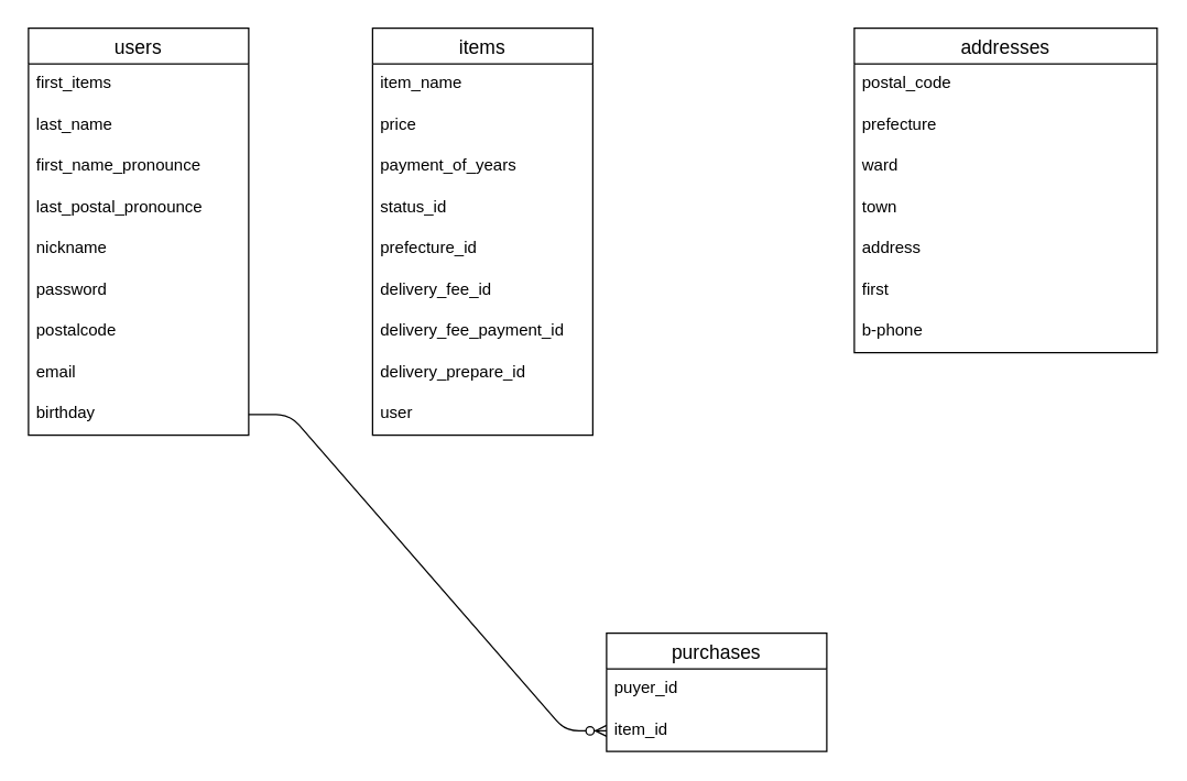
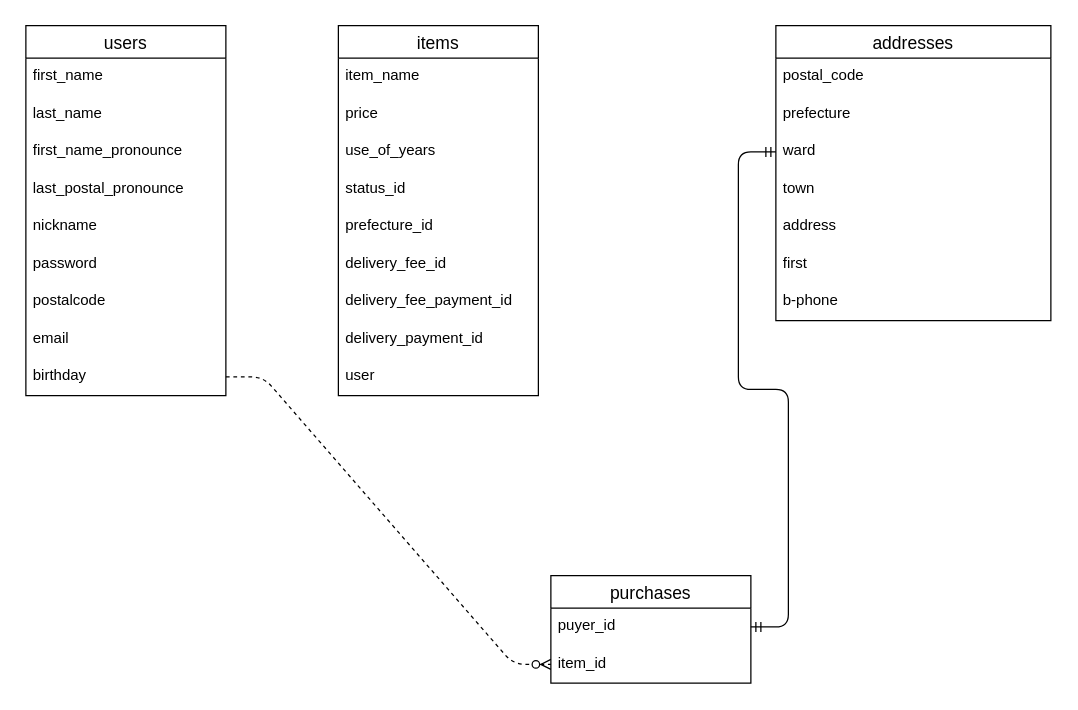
  <mxCell id="0" />
  <mxCell id="1" parent="0" />
  <mxCell id="2" value="users" style="swimlane;fontStyle=0;childLayout=stackLayout;horizontal=1;startSize=26;horizontalStack=0;resizeParent=1;resizeParentMax=0;resizeLast=0;collapsible=1;marginBottom=0;align=center;fontSize=14;" parent="1" vertex="1"><mxGeometry x="20" y="20" width="160" height="296" as="geometry" /></mxCell>
- <mxCell id="3" value="first_items" style="text;strokeColor=none;fillColor=none;spacingLeft=4;spacingRight=4;overflow=hidden;rotatable=0;points=[[0,0.5],[1,0.5]];portConstraint=eastwest;fontSize=12;" parent="2" vertex="1"><mxGeometry y="26" width="160" height="30" as="geometry" /></mxCell>
+ <mxCell id="3" value="first_name" style="text;strokeColor=none;fillColor=none;spacingLeft=4;spacingRight=4;overflow=hidden;rotatable=0;points=[[0,0.5],[1,0.5]];portConstraint=eastwest;fontSize=12;" parent="2" vertex="1"><mxGeometry y="26" width="160" height="30" as="geometry" /></mxCell>
  <mxCell id="4" value="last_name" style="text;strokeColor=none;fillColor=none;spacingLeft=4;spacingRight=4;overflow=hidden;rotatable=0;points=[[0,0.5],[1,0.5]];portConstraint=eastwest;fontSize=12;" vertex="1" parent="2"><mxGeometry y="56" width="160" height="30" as="geometry" /></mxCell>
  <mxCell id="5" value="first_name_pronounce" style="text;strokeColor=none;fillColor=none;spacingLeft=4;spacingRight=4;overflow=hidden;rotatable=0;points=[[0,0.5],[1,0.5]];portConstraint=eastwest;fontSize=12;" vertex="1" parent="2"><mxGeometry y="86" width="160" height="30" as="geometry" /></mxCell>
  <mxCell id="6" value="last_postal_pronounce" style="text;strokeColor=none;fillColor=none;spacingLeft=4;spacingRight=4;overflow=hidden;rotatable=0;points=[[0,0.5],[1,0.5]];portConstraint=eastwest;fontSize=12;" vertex="1" parent="2"><mxGeometry y="116" width="160" height="30" as="geometry" /></mxCell>
  <mxCell id="7" value="nickname" style="text;strokeColor=none;fillColor=none;spacingLeft=4;spacingRight=4;overflow=hidden;rotatable=0;points=[[0,0.5],[1,0.5]];portConstraint=eastwest;fontSize=12;" vertex="1" parent="2"><mxGeometry y="146" width="160" height="30" as="geometry" /></mxCell>
  <mxCell id="8" value="password" style="text;strokeColor=none;fillColor=none;spacingLeft=4;spacingRight=4;overflow=hidden;rotatable=0;points=[[0,0.5],[1,0.5]];portConstraint=eastwest;fontSize=12;" vertex="1" parent="2"><mxGeometry y="176" width="160" height="30" as="geometry" /></mxCell>
  <mxCell id="9" value="postalcode" style="text;strokeColor=none;fillColor=none;spacingLeft=4;spacingRight=4;overflow=hidden;rotatable=0;points=[[0,0.5],[1,0.5]];portConstraint=eastwest;fontSize=12;" parent="2" vertex="1"><mxGeometry y="206" width="160" height="30" as="geometry" /></mxCell>
  <mxCell id="10" value="email" style="text;strokeColor=none;fillColor=none;spacingLeft=4;spacingRight=4;overflow=hidden;rotatable=0;points=[[0,0.5],[1,0.5]];portConstraint=eastwest;fontSize=12;" parent="2" vertex="1"><mxGeometry y="236" width="160" height="30" as="geometry" /></mxCell>
  <mxCell id="11" value="birthday" style="text;strokeColor=none;fillColor=none;spacingLeft=4;spacingRight=4;overflow=hidden;rotatable=0;points=[[0,0.5],[1,0.5]];portConstraint=eastwest;fontSize=12;" parent="2" vertex="1"><mxGeometry y="266" width="160" height="30" as="geometry" /></mxCell>
  <mxCell id="12" value="items" style="swimlane;fontStyle=0;childLayout=stackLayout;horizontal=1;startSize=26;horizontalStack=0;resizeParent=1;resizeParentMax=0;resizeLast=0;collapsible=1;marginBottom=0;align=center;fontSize=14;" parent="1" vertex="1"><mxGeometry x="270" y="20" width="160" height="296" as="geometry" /></mxCell>
  <mxCell id="13" value="item_name" style="text;strokeColor=none;fillColor=none;spacingLeft=4;spacingRight=4;overflow=hidden;rotatable=0;points=[[0,0.5],[1,0.5]];portConstraint=eastwest;fontSize=12;" parent="12" vertex="1"><mxGeometry y="26" width="160" height="30" as="geometry" /></mxCell>
  <mxCell id="14" value="price" style="text;strokeColor=none;fillColor=none;spacingLeft=4;spacingRight=4;overflow=hidden;rotatable=0;points=[[0,0.5],[1,0.5]];portConstraint=eastwest;fontSize=12;" parent="12" vertex="1"><mxGeometry y="56" width="160" height="30" as="geometry" /></mxCell>
- <mxCell id="15" value="payment_of_years" style="text;strokeColor=none;fillColor=none;spacingLeft=4;spacingRight=4;overflow=hidden;rotatable=0;points=[[0,0.5],[1,0.5]];portConstraint=eastwest;fontSize=12;" parent="12" vertex="1"><mxGeometry y="86" width="160" height="30" as="geometry" /></mxCell>
+ <mxCell id="15" value="use_of_years" style="text;strokeColor=none;fillColor=none;spacingLeft=4;spacingRight=4;overflow=hidden;rotatable=0;points=[[0,0.5],[1,0.5]];portConstraint=eastwest;fontSize=12;" parent="12" vertex="1"><mxGeometry y="86" width="160" height="30" as="geometry" /></mxCell>
  <mxCell id="16" value="status_id" style="text;strokeColor=none;fillColor=none;spacingLeft=4;spacingRight=4;overflow=hidden;rotatable=0;points=[[0,0.5],[1,0.5]];portConstraint=eastwest;fontSize=12;" parent="12" vertex="1"><mxGeometry y="116" width="160" height="30" as="geometry" /></mxCell>
  <mxCell id="17" value="prefecture_id" style="text;strokeColor=none;fillColor=none;spacingLeft=4;spacingRight=4;overflow=hidden;rotatable=0;points=[[0,0.5],[1,0.5]];portConstraint=eastwest;fontSize=12;" vertex="1" parent="12"><mxGeometry y="146" width="160" height="30" as="geometry" /></mxCell>
  <mxCell id="18" value="delivery_fee_id" style="text;strokeColor=none;fillColor=none;spacingLeft=4;spacingRight=4;overflow=hidden;rotatable=0;points=[[0,0.5],[1,0.5]];portConstraint=eastwest;fontSize=12;" parent="12" vertex="1"><mxGeometry y="176" width="160" height="30" as="geometry" /></mxCell>
  <mxCell id="19" value="delivery_fee_payment_id" style="text;strokeColor=none;fillColor=none;spacingLeft=4;spacingRight=4;overflow=hidden;rotatable=0;points=[[0,0.5],[1,0.5]];portConstraint=eastwest;fontSize=12;" vertex="1" parent="12"><mxGeometry y="206" width="160" height="30" as="geometry" /></mxCell>
- <mxCell id="20" value="delivery_prepare_id" style="text;strokeColor=none;fillColor=none;spacingLeft=4;spacingRight=4;overflow=hidden;rotatable=0;points=[[0,0.5],[1,0.5]];portConstraint=eastwest;fontSize=12;" parent="12" vertex="1"><mxGeometry y="236" width="160" height="30" as="geometry" /></mxCell>
+ <mxCell id="20" value="delivery_payment_id" style="text;strokeColor=none;fillColor=none;spacingLeft=4;spacingRight=4;overflow=hidden;rotatable=0;points=[[0,0.5],[1,0.5]];portConstraint=eastwest;fontSize=12;" parent="12" vertex="1"><mxGeometry y="236" width="160" height="30" as="geometry" /></mxCell>
  <mxCell id="21" value="user" style="text;strokeColor=none;fillColor=none;spacingLeft=4;spacingRight=4;overflow=hidden;rotatable=0;points=[[0,0.5],[1,0.5]];portConstraint=eastwest;fontSize=12;" parent="12" vertex="1"><mxGeometry y="266" width="160" height="30" as="geometry" /></mxCell>
  <mxCell id="22" value="addresses" style="swimlane;fontStyle=0;childLayout=stackLayout;horizontal=1;startSize=26;horizontalStack=0;resizeParent=1;resizeParentMax=0;resizeLast=0;collapsible=1;marginBottom=0;align=center;fontSize=14;" parent="1" vertex="1"><mxGeometry x="620" y="20" width="220" height="236" as="geometry" /></mxCell>
  <mxCell id="23" value="postal_code" style="text;strokeColor=none;fillColor=none;spacingLeft=4;spacingRight=4;overflow=hidden;rotatable=0;points=[[0,0.5],[1,0.5]];portConstraint=eastwest;fontSize=12;" parent="22" vertex="1"><mxGeometry y="26" width="220" height="30" as="geometry" /></mxCell>
  <mxCell id="24" value="prefecture" style="text;strokeColor=none;fillColor=none;spacingLeft=4;spacingRight=4;overflow=hidden;rotatable=0;points=[[0,0.5],[1,0.5]];portConstraint=eastwest;fontSize=12;" vertex="1" parent="22"><mxGeometry y="56" width="220" height="30" as="geometry" /></mxCell>
  <mxCell id="25" value="ward" style="text;strokeColor=none;fillColor=none;spacingLeft=4;spacingRight=4;overflow=hidden;rotatable=0;points=[[0,0.5],[1,0.5]];portConstraint=eastwest;fontSize=12;" parent="22" vertex="1"><mxGeometry y="86" width="220" height="30" as="geometry" /></mxCell>
  <mxCell id="26" value="town" style="text;strokeColor=none;fillColor=none;spacingLeft=4;spacingRight=4;overflow=hidden;rotatable=0;points=[[0,0.5],[1,0.5]];portConstraint=eastwest;fontSize=12;" vertex="1" parent="22"><mxGeometry y="116" width="220" height="30" as="geometry" /></mxCell>
  <mxCell id="27" value="address" style="text;strokeColor=none;fillColor=none;spacingLeft=4;spacingRight=4;overflow=hidden;rotatable=0;points=[[0,0.5],[1,0.5]];portConstraint=eastwest;fontSize=12;" vertex="1" parent="22"><mxGeometry y="146" width="220" height="30" as="geometry" /></mxCell>
  <mxCell id="28" value="first" style="text;strokeColor=none;fillColor=none;spacingLeft=4;spacingRight=4;overflow=hidden;rotatable=0;points=[[0,0.5],[1,0.5]];portConstraint=eastwest;fontSize=12;" vertex="1" parent="22"><mxGeometry y="176" width="220" height="30" as="geometry" /></mxCell>
  <mxCell id="29" value="b-phone" style="text;strokeColor=none;fillColor=none;spacingLeft=4;spacingRight=4;overflow=hidden;rotatable=0;points=[[0,0.5],[1,0.5]];portConstraint=eastwest;fontSize=12;" vertex="1" parent="22"><mxGeometry y="206" width="220" height="30" as="geometry" /></mxCell>
  <mxCell id="30" value="purchases" style="swimlane;fontStyle=0;childLayout=stackLayout;horizontal=1;startSize=26;horizontalStack=0;resizeParent=1;resizeParentMax=0;resizeLast=0;collapsible=1;marginBottom=0;align=center;fontSize=14;" vertex="1" parent="1"><mxGeometry x="440" y="460" width="160" height="86" as="geometry" /></mxCell>
  <mxCell id="31" value="puyer_id" style="text;strokeColor=none;fillColor=none;spacingLeft=4;spacingRight=4;overflow=hidden;rotatable=0;points=[[0,0.5],[1,0.5]];portConstraint=eastwest;fontSize=12;" vertex="1" parent="30"><mxGeometry y="26" width="160" height="30" as="geometry" /></mxCell>
  <mxCell id="32" value="item_id" style="text;strokeColor=none;fillColor=none;spacingLeft=4;spacingRight=4;overflow=hidden;rotatable=0;points=[[0,0.5],[1,0.5]];portConstraint=eastwest;fontSize=12;" vertex="1" parent="30"><mxGeometry y="56" width="160" height="30" as="geometry" /></mxCell>
- <mxCell id="34" value="" style="edgeStyle=entityRelationEdgeStyle;fontSize=12;html=1;endArrow=ERzeroToMany;endFill=1;entryX=0;entryY=0.5;entryDx=0;entryDy=0;exitX=1;exitY=0.5;exitDx=0;exitDy=0;" edge="1" parent="1" source="11" target="32"><mxGeometry width="100" height="100" relative="1" as="geometry"><mxPoint x="290" y="360" as="sourcePoint" /><mxPoint x="390" y="260" as="targetPoint" /></mxGeometry></mxCell>
+ <mxCell id="33" value="" style="edgeStyle=entityRelationEdgeStyle;fontSize=12;html=1;endArrow=ERmandOne;startArrow=ERmandOne;entryX=0;entryY=0.5;entryDx=0;entryDy=0;exitX=1;exitY=0.5;exitDx=0;exitDy=0;" edge="1" parent="1" source="31" target="25"><mxGeometry width="100" height="100" relative="1" as="geometry"><mxPoint x="530" y="188" as="sourcePoint" /><mxPoint x="630" y="88" as="targetPoint" /></mxGeometry></mxCell>
+ <mxCell id="34" value="" style="edgeStyle=entityRelationEdgeStyle;fontSize=12;html=1;endArrow=ERzeroToMany;endFill=1;entryX=0;entryY=0.5;entryDx=0;entryDy=0;exitX=1;exitY=0.5;exitDx=0;exitDy=0;dashed=1;" edge="1" parent="1" source="11" target="32"><mxGeometry width="100" height="100" relative="1" as="geometry"><mxPoint x="290" y="360" as="sourcePoint" /><mxPoint x="390" y="260" as="targetPoint" /></mxGeometry></mxCell>
